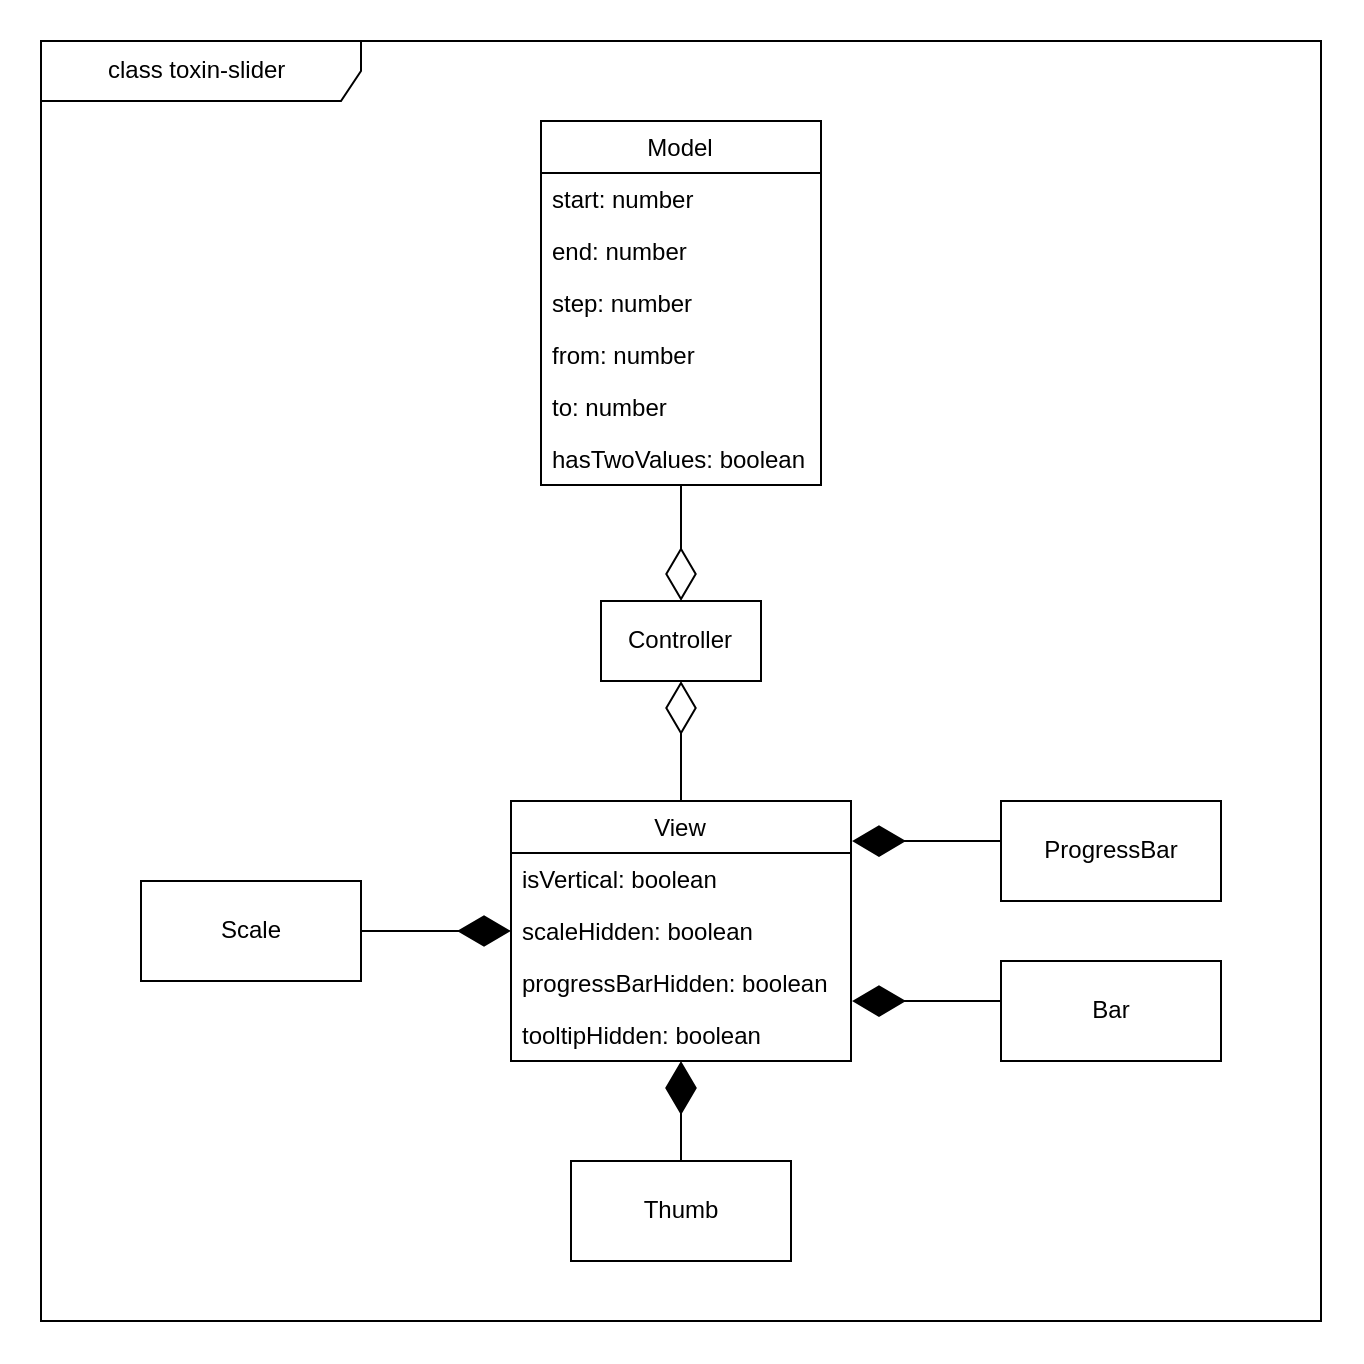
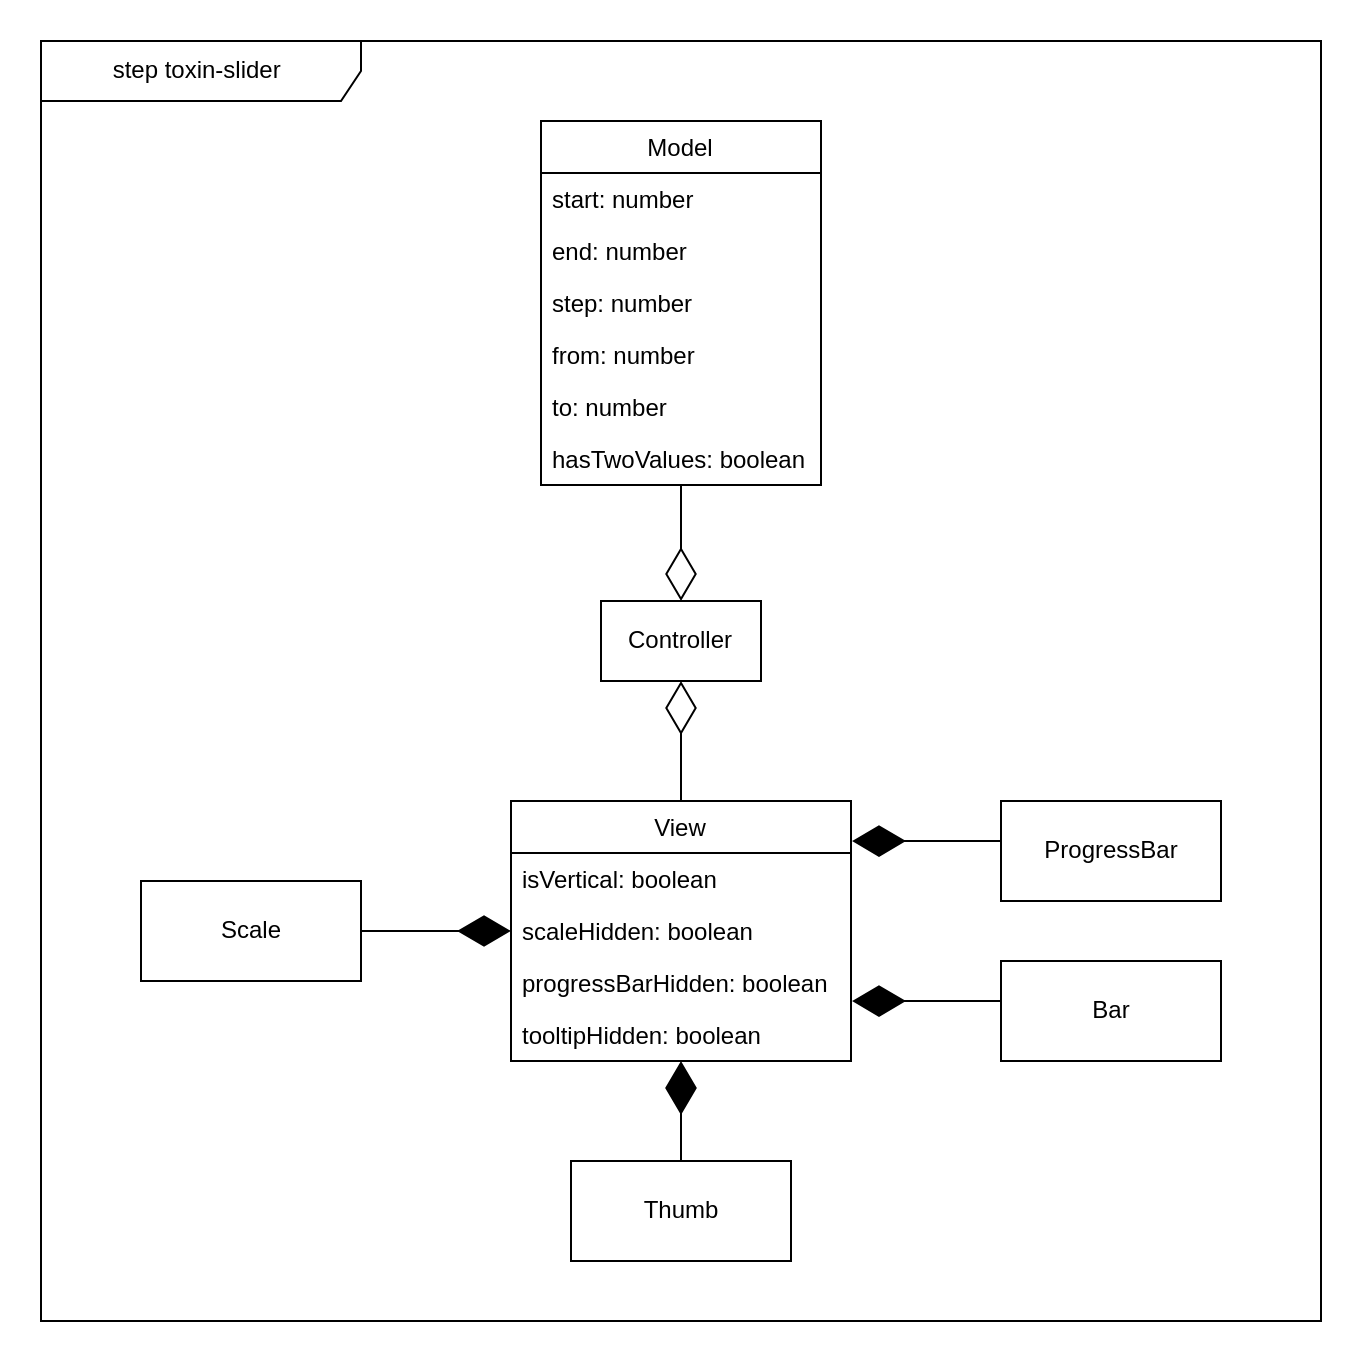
  <mxCell id="0" />
  <mxCell id="1" parent="0" />
  <mxCell id="2" value="Controller" style="rounded=0;whiteSpace=wrap;html=1;" vertex="1" parent="1"><mxGeometry x="300" y="300" width="80" height="40" as="geometry" /></mxCell>
  <mxCell id="3" value="Model" style="swimlane;fontStyle=0;childLayout=stackLayout;horizontal=1;startSize=26;fillColor=none;horizontalStack=0;resizeParent=1;resizeParentMax=0;resizeLast=0;collapsible=1;marginBottom=0;" vertex="1" parent="1"><mxGeometry x="270" y="60" width="140" height="182" as="geometry" /></mxCell>
  <mxCell id="4" value="start: number" style="text;strokeColor=none;fillColor=none;align=left;verticalAlign=top;spacingLeft=4;spacingRight=4;overflow=hidden;rotatable=0;points=[[0,0.5],[1,0.5]];portConstraint=eastwest;" vertex="1" parent="3"><mxGeometry y="26" width="140" height="26" as="geometry" /></mxCell>
  <mxCell id="5" value="end: number" style="text;strokeColor=none;fillColor=none;align=left;verticalAlign=top;spacingLeft=4;spacingRight=4;overflow=hidden;rotatable=0;points=[[0,0.5],[1,0.5]];portConstraint=eastwest;" vertex="1" parent="3"><mxGeometry y="52" width="140" height="26" as="geometry" /></mxCell>
  <mxCell id="6" value="step: number" style="text;strokeColor=none;fillColor=none;align=left;verticalAlign=top;spacingLeft=4;spacingRight=4;overflow=hidden;rotatable=0;points=[[0,0.5],[1,0.5]];portConstraint=eastwest;" vertex="1" parent="3"><mxGeometry y="78" width="140" height="26" as="geometry" /></mxCell>
  <mxCell id="7" value="from: number" style="text;strokeColor=none;fillColor=none;align=left;verticalAlign=top;spacingLeft=4;spacingRight=4;overflow=hidden;rotatable=0;points=[[0,0.5],[1,0.5]];portConstraint=eastwest;" vertex="1" parent="3"><mxGeometry y="104" width="140" height="26" as="geometry" /></mxCell>
  <mxCell id="8" value="to: number" style="text;strokeColor=none;fillColor=none;align=left;verticalAlign=top;spacingLeft=4;spacingRight=4;overflow=hidden;rotatable=0;points=[[0,0.5],[1,0.5]];portConstraint=eastwest;" vertex="1" parent="3"><mxGeometry y="130" width="140" height="26" as="geometry" /></mxCell>
  <mxCell id="9" value="hasTwoValues: boolean" style="text;strokeColor=none;fillColor=none;align=left;verticalAlign=top;spacingLeft=4;spacingRight=4;overflow=hidden;rotatable=0;points=[[0,0.5],[1,0.5]];portConstraint=eastwest;" vertex="1" parent="3"><mxGeometry y="156" width="140" height="26" as="geometry" /></mxCell>
  <mxCell id="10" value="View" style="swimlane;fontStyle=0;childLayout=stackLayout;horizontal=1;startSize=26;fillColor=none;horizontalStack=0;resizeParent=1;resizeParentMax=0;resizeLast=0;collapsible=1;marginBottom=0;" vertex="1" parent="1"><mxGeometry x="255" y="400" width="170" height="130" as="geometry"><mxRectangle x="315" y="520" width="70" height="30" as="alternateBounds" /></mxGeometry></mxCell>
  <mxCell id="11" value="isVertical: boolean" style="text;strokeColor=none;fillColor=none;align=left;verticalAlign=top;spacingLeft=4;spacingRight=4;overflow=hidden;rotatable=0;points=[[0,0.5],[1,0.5]];portConstraint=eastwest;" vertex="1" parent="10"><mxGeometry y="26" width="170" height="26" as="geometry" /></mxCell>
  <mxCell id="12" value="scaleHidden: boolean" style="text;strokeColor=none;fillColor=none;align=left;verticalAlign=top;spacingLeft=4;spacingRight=4;overflow=hidden;rotatable=0;points=[[0,0.5],[1,0.5]];portConstraint=eastwest;" vertex="1" parent="10"><mxGeometry y="52" width="170" height="26" as="geometry" /></mxCell>
  <mxCell id="13" value="progressBarHidden: boolean" style="text;strokeColor=none;fillColor=none;align=left;verticalAlign=top;spacingLeft=4;spacingRight=4;overflow=hidden;rotatable=0;points=[[0,0.5],[1,0.5]];portConstraint=eastwest;" vertex="1" parent="10"><mxGeometry y="78" width="170" height="26" as="geometry" /></mxCell>
  <mxCell id="14" value="tooltipHidden: boolean" style="text;strokeColor=none;fillColor=none;align=left;verticalAlign=top;spacingLeft=4;spacingRight=4;overflow=hidden;rotatable=0;points=[[0,0.5],[1,0.5]];portConstraint=eastwest;" vertex="1" parent="10"><mxGeometry y="104" width="170" height="26" as="geometry" /></mxCell>
  <mxCell id="15" value="" style="endArrow=diamondThin;endFill=0;endSize=24;html=1;rounded=0;" edge="1" parent="1" source="9" target="2"><mxGeometry width="160" relative="1" as="geometry"><mxPoint x="360" y="320" as="sourcePoint" /><mxPoint x="520" y="320" as="targetPoint" /></mxGeometry></mxCell>
  <mxCell id="16" value="" style="endArrow=diamondThin;endFill=0;endSize=24;html=1;rounded=0;" edge="1" parent="1" source="10" target="2"><mxGeometry width="160" relative="1" as="geometry"><mxPoint x="360" y="320" as="sourcePoint" /><mxPoint x="520" y="320" as="targetPoint" /></mxGeometry></mxCell>
  <mxCell id="17" value="Thumb" style="html=1;" vertex="1" parent="1"><mxGeometry x="285" y="580" width="110" height="50" as="geometry" /></mxCell>
  <mxCell id="18" value="" style="endArrow=diamondThin;endFill=1;endSize=24;html=1;rounded=0;" edge="1" parent="1" source="17" target="10"><mxGeometry width="160" relative="1" as="geometry"><mxPoint x="220" y="410" as="sourcePoint" /><mxPoint x="340" y="530" as="targetPoint" /></mxGeometry></mxCell>
  <mxCell id="19" value="Scale" style="html=1;" vertex="1" parent="1"><mxGeometry x="70" y="440" width="110" height="50" as="geometry" /></mxCell>
  <mxCell id="20" value="" style="endArrow=diamondThin;endFill=1;endSize=24;html=1;rounded=0;" edge="1" parent="1" source="19" target="10"><mxGeometry width="160" relative="1" as="geometry"><mxPoint x="130" y="410" as="sourcePoint" /><mxPoint x="290" y="410" as="targetPoint" /></mxGeometry></mxCell>
  <mxCell id="21" value="ProgressBar" style="html=1;" vertex="1" parent="1"><mxGeometry x="500" y="400" width="110" height="50" as="geometry" /></mxCell>
  <mxCell id="22" value="Bar" style="html=1;" vertex="1" parent="1"><mxGeometry x="500" y="480" width="110" height="50" as="geometry" /></mxCell>
  <mxCell id="23" value="" style="endArrow=diamondThin;endFill=1;endSize=24;html=1;rounded=0;exitX=0;exitY=0.4;exitDx=0;exitDy=0;exitPerimeter=0;entryX=1.003;entryY=0.847;entryDx=0;entryDy=0;entryPerimeter=0;" edge="1" parent="1" source="22" target="13"><mxGeometry width="160" relative="1" as="geometry"><mxPoint x="500" y="330" as="sourcePoint" /><mxPoint x="430" y="500" as="targetPoint" /></mxGeometry></mxCell>
  <mxCell id="24" value="" style="endArrow=diamondThin;endFill=1;endSize=24;html=1;rounded=0;entryX=1.003;entryY=0.154;entryDx=0;entryDy=0;entryPerimeter=0;" edge="1" parent="1" target="10"><mxGeometry width="160" relative="1" as="geometry"><mxPoint x="500" y="420" as="sourcePoint" /><mxPoint x="635" y="330" as="targetPoint" /></mxGeometry></mxCell>
- <mxCell id="25" value="class toxin-slider&amp;nbsp;" style="shape=umlFrame;whiteSpace=wrap;html=1;width=160;height=30;" vertex="1" parent="1"><mxGeometry x="20" y="20" width="640" height="640" as="geometry" /></mxCell>
+ <mxCell id="25" value="step toxin-slider&amp;nbsp;" style="shape=umlFrame;whiteSpace=wrap;html=1;width=160;height=30;" vertex="1" parent="1"><mxGeometry x="20" y="20" width="640" height="640" as="geometry" /></mxCell>
